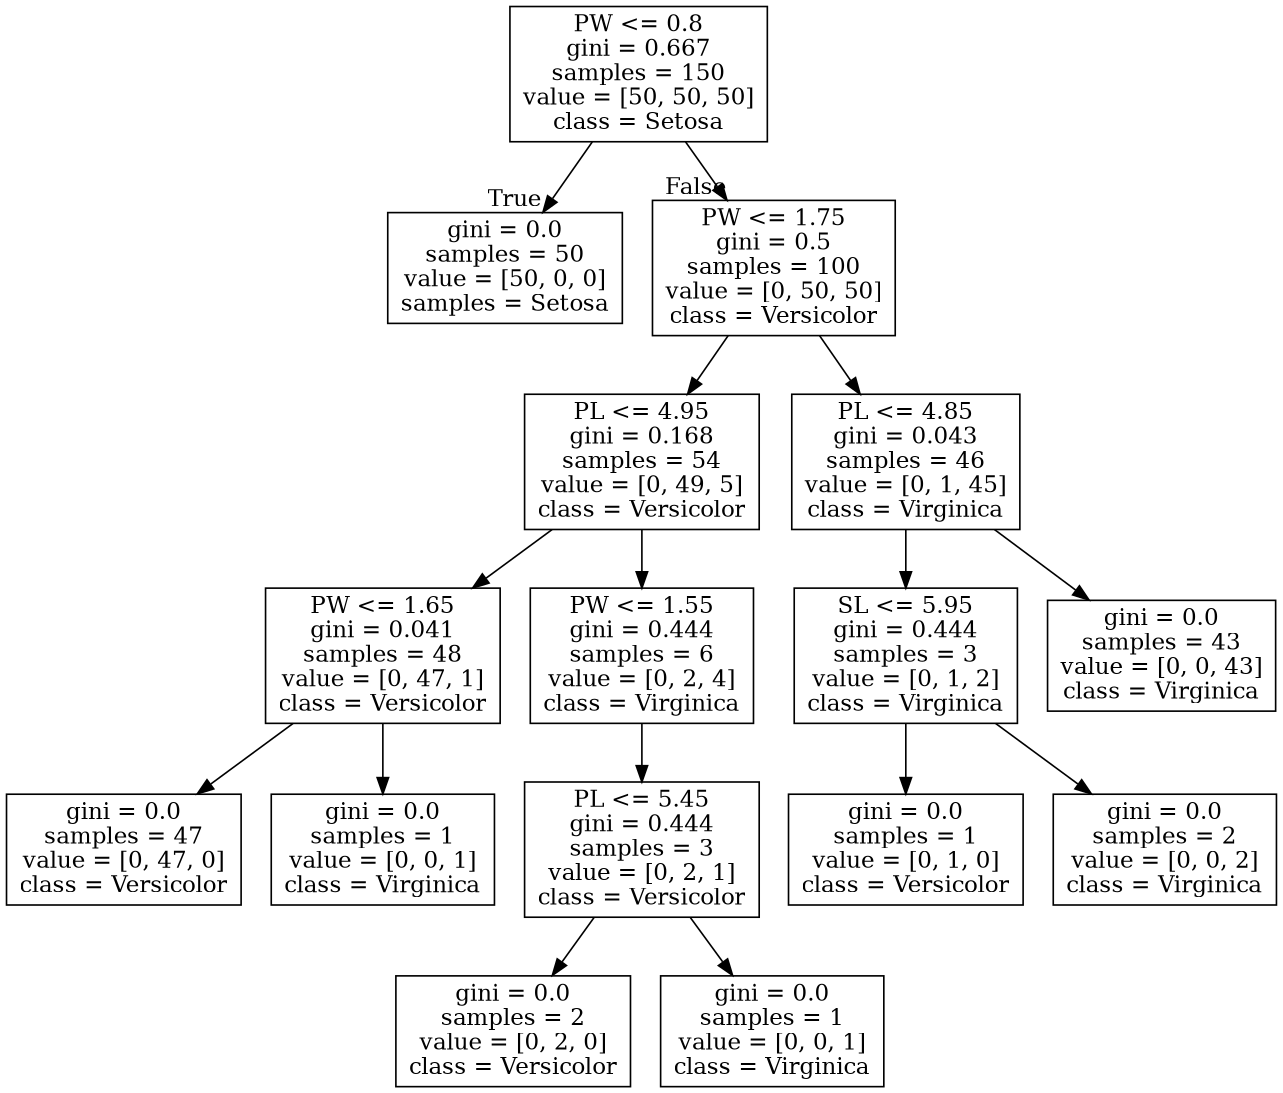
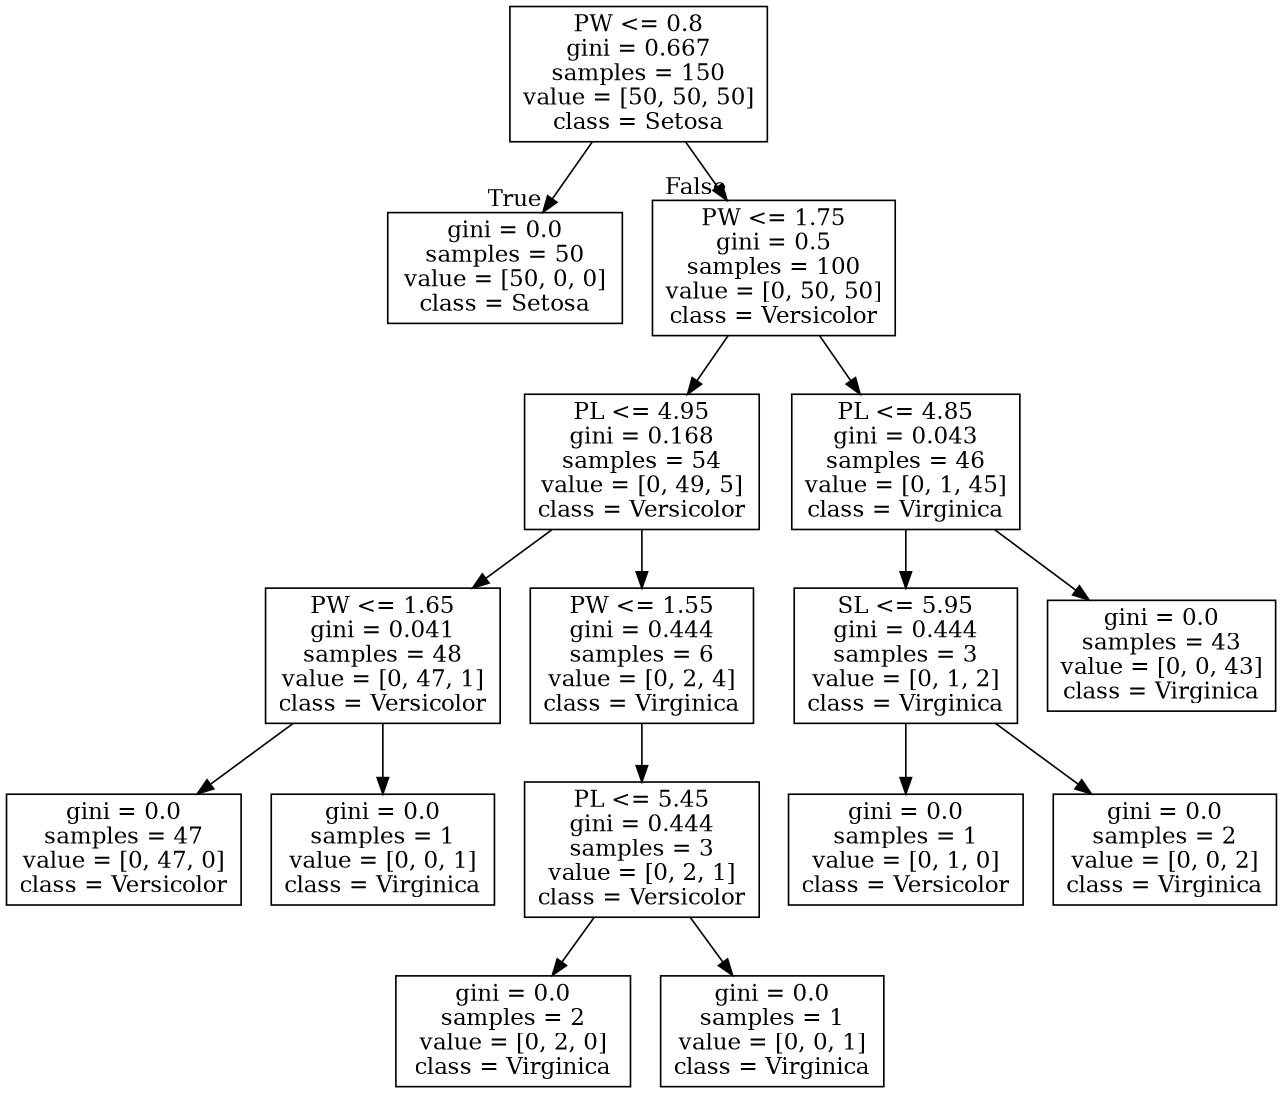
  digraph {
    node [shape=box]
    n1 [label="PW <= 0.8\ngini = 0.667\nsamples = 150\nvalue = [50, 50, 50]\nclass = Setosa"]
-   n2 [label="gini = 0.0\nsamples = 50\nvalue = [50, 0, 0]\nsamples = Setosa"]
+   n2 [label="gini = 0.0\nsamples = 50\nvalue = [50, 0, 0]\nclass = Setosa"]
    n3 [label="PW <= 1.75\ngini = 0.5\nsamples = 100\nvalue = [0, 50, 50]\nclass = Versicolor"]
    n4 [label="PL <= 4.95\ngini = 0.168\nsamples = 54\nvalue = [0, 49, 5]\nclass = Versicolor"]
    n5 [label="PL <= 4.85\ngini = 0.043\nsamples = 46\nvalue = [0, 1, 45]\nclass = Virginica"]
    n6 [label="PW <= 1.65\ngini = 0.041\nsamples = 48\nvalue = [0, 47, 1]\nclass = Versicolor"]
    n7 [label="PW <= 1.55\ngini = 0.444\nsamples = 6\nvalue = [0, 2, 4]\nclass = Virginica"]
    n8 [label="SL <= 5.95\ngini = 0.444\nsamples = 3\nvalue = [0, 1, 2]\nclass = Virginica"]
    n9 [label="gini = 0.0\nsamples = 43\nvalue = [0, 0, 43]\nclass = Virginica"]
    n10 [label="gini = 0.0\nsamples = 47\nvalue = [0, 47, 0]\nclass = Versicolor"]
    n11 [label="gini = 0.0\nsamples = 1\nvalue = [0, 0, 1]\nclass = Virginica"]
    n12 [label="PL <= 5.45\ngini = 0.444\nsamples = 3\nvalue = [0, 2, 1]\nclass = Versicolor"]
-   n13 [label="gini = 0.0\nsamples = 2\nvalue = [0, 2, 0]\nclass = Versicolor"]
+   n13 [label="gini = 0.0\nsamples = 2\nvalue = [0, 2, 0]\nclass = Virginica"]
    n14 [label="gini = 0.0\nsamples = 1\nvalue = [0, 0, 1]\nclass = Virginica"]
    n15 [label="gini = 0.0\nsamples = 1\nvalue = [0, 1, 0]\nclass = Versicolor"]
    n16 [label="gini = 0.0\nsamples = 2\nvalue = [0, 0, 2]\nclass = Virginica"]
    n1 -> n2 [headlabel=True labelangle=45 labeldistance=2.5]
    n1 -> n3 [headlabel=False labelangle=-45 labeldistance=2.5]
    n3 -> n4
    n3 -> n5
    n4 -> n6
    n4 -> n7
    n5 -> n8
    n5 -> n9
    n6 -> n10
    n6 -> n11
    n7 -> n12
    n8 -> n15
    n8 -> n16
    n12 -> n13
    n12 -> n14
  }
